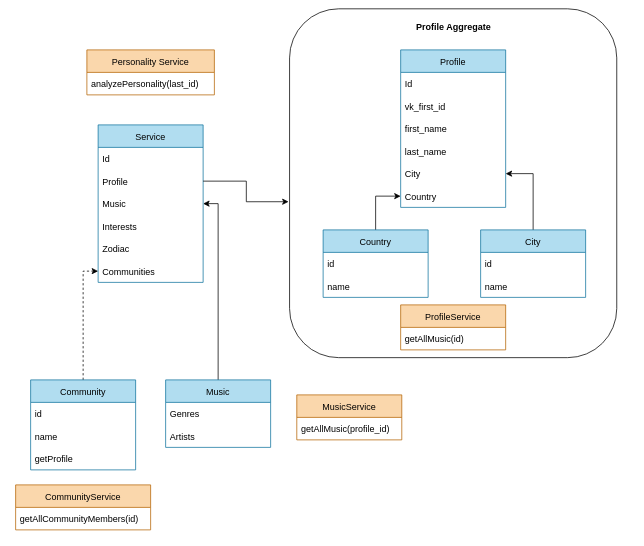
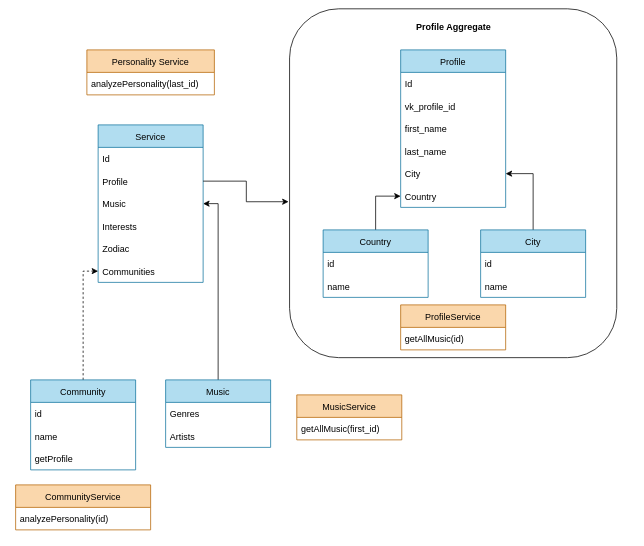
  <mxCell id="0" />
  <mxCell id="1" parent="0" />
  <mxCell id="2" value="" style="rounded=1;whiteSpace=wrap;html=1;fillColor=none;rotation=90;" parent="1" vertex="1"><mxGeometry x="370.82" y="25.69" width="465.12" height="436.25" as="geometry" /></mxCell>
  <mxCell id="3" value="Service" style="swimlane;fontStyle=0;childLayout=stackLayout;horizontal=1;startSize=30;horizontalStack=0;resizeParent=1;resizeParentMax=0;resizeLast=0;collapsible=1;marginBottom=0;fillColor=#b1ddf0;strokeColor=#10739e;" parent="1" vertex="1"><mxGeometry x="130" y="166" width="140" height="210" as="geometry"><mxRectangle x="60" y="140" width="100" height="30" as="alternateBounds" /></mxGeometry></mxCell>
  <mxCell id="4" value="Id" style="text;strokeColor=none;fillColor=none;align=left;verticalAlign=middle;spacingLeft=4;spacingRight=4;overflow=hidden;points=[[0,0.5],[1,0.5]];portConstraint=eastwest;rotatable=0;" parent="3" vertex="1"><mxGeometry y="30" width="140" height="30" as="geometry" /></mxCell>
  <mxCell id="5" value="Profile" style="text;strokeColor=none;fillColor=none;align=left;verticalAlign=middle;spacingLeft=4;spacingRight=4;overflow=hidden;points=[[0,0.5],[1,0.5]];portConstraint=eastwest;rotatable=0;" parent="3" vertex="1"><mxGeometry y="60" width="140" height="30" as="geometry" /></mxCell>
  <mxCell id="6" value="Music" style="text;strokeColor=none;fillColor=none;align=left;verticalAlign=middle;spacingLeft=4;spacingRight=4;overflow=hidden;points=[[0,0.5],[1,0.5]];portConstraint=eastwest;rotatable=0;" parent="3" vertex="1"><mxGeometry y="90" width="140" height="30" as="geometry" /></mxCell>
  <mxCell id="7" value="Interests" style="text;strokeColor=none;fillColor=none;align=left;verticalAlign=middle;spacingLeft=4;spacingRight=4;overflow=hidden;points=[[0,0.5],[1,0.5]];portConstraint=eastwest;rotatable=0;" parent="3" vertex="1"><mxGeometry y="120" width="140" height="30" as="geometry" /></mxCell>
  <mxCell id="8" value="Zodiac" style="text;strokeColor=none;fillColor=none;align=left;verticalAlign=middle;spacingLeft=4;spacingRight=4;overflow=hidden;points=[[0,0.5],[1,0.5]];portConstraint=eastwest;rotatable=0;" parent="3" vertex="1"><mxGeometry y="150" width="140" height="30" as="geometry" /></mxCell>
  <mxCell id="9" value="Communities" style="text;strokeColor=none;fillColor=none;align=left;verticalAlign=middle;spacingLeft=4;spacingRight=4;overflow=hidden;points=[[0,0.5],[1,0.5]];portConstraint=eastwest;rotatable=0;" parent="3" vertex="1"><mxGeometry y="180" width="140" height="30" as="geometry" /></mxCell>
  <mxCell id="10" style="edgeStyle=orthogonalEdgeStyle;rounded=0;orthogonalLoop=1;jettySize=auto;html=1;exitX=0.5;exitY=0;exitDx=0;exitDy=0;entryX=1;entryY=0.5;entryDx=0;entryDy=0;" parent="1" source="11" target="6" edge="1"><mxGeometry relative="1" as="geometry" /></mxCell>
  <mxCell id="11" value="Music" style="swimlane;fontStyle=0;childLayout=stackLayout;horizontal=1;startSize=30;horizontalStack=0;resizeParent=1;resizeParentMax=0;resizeLast=0;collapsible=1;marginBottom=0;fillColor=#b1ddf0;strokeColor=#10739e;" parent="1" vertex="1"><mxGeometry x="220" y="506" width="140" height="90" as="geometry" /></mxCell>
  <mxCell id="12" value="Genres" style="text;strokeColor=none;fillColor=none;align=left;verticalAlign=middle;spacingLeft=4;spacingRight=4;overflow=hidden;points=[[0,0.5],[1,0.5]];portConstraint=eastwest;rotatable=0;" parent="11" vertex="1"><mxGeometry y="30" width="140" height="30" as="geometry" /></mxCell>
  <mxCell id="13" value="Artists" style="text;strokeColor=none;fillColor=none;align=left;verticalAlign=middle;spacingLeft=4;spacingRight=4;overflow=hidden;points=[[0,0.5],[1,0.5]];portConstraint=eastwest;rotatable=0;" parent="11" vertex="1"><mxGeometry y="60" width="140" height="30" as="geometry" /></mxCell>
  <mxCell id="14" value="Profile" style="swimlane;fontStyle=0;childLayout=stackLayout;horizontal=1;startSize=30;horizontalStack=0;resizeParent=1;resizeParentMax=0;resizeLast=0;collapsible=1;marginBottom=0;fillColor=#b1ddf0;strokeColor=#10739e;" parent="1" vertex="1"><mxGeometry x="533.38" y="66" width="140" height="210" as="geometry" /></mxCell>
  <mxCell id="15" value="Id" style="text;strokeColor=none;fillColor=none;align=left;verticalAlign=middle;spacingLeft=4;spacingRight=4;overflow=hidden;points=[[0,0.5],[1,0.5]];portConstraint=eastwest;rotatable=0;" parent="14" vertex="1"><mxGeometry y="30" width="140" height="30" as="geometry" /></mxCell>
- <mxCell id="16" value="vk_first_id" style="text;strokeColor=none;fillColor=none;align=left;verticalAlign=middle;spacingLeft=4;spacingRight=4;overflow=hidden;points=[[0,0.5],[1,0.5]];portConstraint=eastwest;rotatable=0;" parent="14" vertex="1"><mxGeometry y="60" width="140" height="30" as="geometry" /></mxCell>
+ <mxCell id="16" value="vk_profile_id" style="text;strokeColor=none;fillColor=none;align=left;verticalAlign=middle;spacingLeft=4;spacingRight=4;overflow=hidden;points=[[0,0.5],[1,0.5]];portConstraint=eastwest;rotatable=0;" parent="14" vertex="1"><mxGeometry y="60" width="140" height="30" as="geometry" /></mxCell>
  <mxCell id="17" value="first_name" style="text;strokeColor=none;fillColor=none;align=left;verticalAlign=middle;spacingLeft=4;spacingRight=4;overflow=hidden;points=[[0,0.5],[1,0.5]];portConstraint=eastwest;rotatable=0;" parent="14" vertex="1"><mxGeometry y="90" width="140" height="30" as="geometry" /></mxCell>
  <mxCell id="18" value="last_name" style="text;strokeColor=none;fillColor=none;align=left;verticalAlign=middle;spacingLeft=4;spacingRight=4;overflow=hidden;points=[[0,0.5],[1,0.5]];portConstraint=eastwest;rotatable=0;" parent="14" vertex="1"><mxGeometry y="120" width="140" height="30" as="geometry" /></mxCell>
  <mxCell id="19" value="City" style="text;strokeColor=none;fillColor=none;align=left;verticalAlign=middle;spacingLeft=4;spacingRight=4;overflow=hidden;points=[[0,0.5],[1,0.5]];portConstraint=eastwest;rotatable=0;" parent="14" vertex="1"><mxGeometry y="150" width="140" height="30" as="geometry" /></mxCell>
  <mxCell id="20" value="Country" style="text;strokeColor=none;fillColor=none;align=left;verticalAlign=middle;spacingLeft=4;spacingRight=4;overflow=hidden;points=[[0,0.5],[1,0.5]];portConstraint=eastwest;rotatable=0;" parent="14" vertex="1"><mxGeometry y="180" width="140" height="30" as="geometry" /></mxCell>
  <mxCell id="21" style="edgeStyle=orthogonalEdgeStyle;rounded=0;orthogonalLoop=1;jettySize=auto;html=1;exitX=0.5;exitY=0;exitDx=0;exitDy=0;dashed=1;" parent="1" source="22" target="9" edge="1"><mxGeometry relative="1" as="geometry" /></mxCell>
  <mxCell id="22" value="Community" style="swimlane;fontStyle=0;childLayout=stackLayout;horizontal=1;startSize=30;horizontalStack=0;resizeParent=1;resizeParentMax=0;resizeLast=0;collapsible=1;marginBottom=0;fillColor=#b1ddf0;strokeColor=#10739e;" parent="1" vertex="1"><mxGeometry x="40" y="506" width="140" height="120" as="geometry" /></mxCell>
  <mxCell id="23" value="id" style="text;strokeColor=none;fillColor=none;align=left;verticalAlign=middle;spacingLeft=4;spacingRight=4;overflow=hidden;points=[[0,0.5],[1,0.5]];portConstraint=eastwest;rotatable=0;" parent="22" vertex="1"><mxGeometry y="30" width="140" height="30" as="geometry" /></mxCell>
  <mxCell id="24" value="name" style="text;strokeColor=none;fillColor=none;align=left;verticalAlign=middle;spacingLeft=4;spacingRight=4;overflow=hidden;points=[[0,0.5],[1,0.5]];portConstraint=eastwest;rotatable=0;" parent="22" vertex="1"><mxGeometry y="60" width="140" height="30" as="geometry" /></mxCell>
  <mxCell id="25" value="getProfile" style="text;strokeColor=none;fillColor=none;align=left;verticalAlign=middle;spacingLeft=4;spacingRight=4;overflow=hidden;points=[[0,0.5],[1,0.5]];portConstraint=eastwest;rotatable=0;" parent="22" vertex="1"><mxGeometry y="90" width="140" height="30" as="geometry" /></mxCell>
  <mxCell id="26" value="" style="edgeStyle=orthogonalEdgeStyle;rounded=0;orthogonalLoop=1;jettySize=auto;html=1;" parent="1" source="27" target="20" edge="1"><mxGeometry relative="1" as="geometry" /></mxCell>
  <mxCell id="27" value="Country" style="swimlane;fontStyle=0;childLayout=stackLayout;horizontal=1;startSize=30;horizontalStack=0;resizeParent=1;resizeParentMax=0;resizeLast=0;collapsible=1;marginBottom=0;fillColor=#b1ddf0;strokeColor=#10739e;" parent="1" vertex="1"><mxGeometry x="430" y="306" width="140" height="90" as="geometry" /></mxCell>
  <mxCell id="28" value="id" style="text;strokeColor=none;fillColor=none;align=left;verticalAlign=middle;spacingLeft=4;spacingRight=4;overflow=hidden;points=[[0,0.5],[1,0.5]];portConstraint=eastwest;rotatable=0;" parent="27" vertex="1"><mxGeometry y="30" width="140" height="30" as="geometry" /></mxCell>
  <mxCell id="29" value="name" style="text;strokeColor=none;fillColor=none;align=left;verticalAlign=middle;spacingLeft=4;spacingRight=4;overflow=hidden;points=[[0,0.5],[1,0.5]];portConstraint=eastwest;rotatable=0;" parent="27" vertex="1"><mxGeometry y="60" width="140" height="30" as="geometry" /></mxCell>
  <mxCell id="30" style="edgeStyle=orthogonalEdgeStyle;rounded=0;orthogonalLoop=1;jettySize=auto;html=1;exitX=0.5;exitY=0;exitDx=0;exitDy=0;entryX=1;entryY=0.5;entryDx=0;entryDy=0;" parent="1" source="31" target="19" edge="1"><mxGeometry relative="1" as="geometry" /></mxCell>
  <mxCell id="31" value="City" style="swimlane;fontStyle=0;childLayout=stackLayout;horizontal=1;startSize=30;horizontalStack=0;resizeParent=1;resizeParentMax=0;resizeLast=0;collapsible=1;marginBottom=0;fillColor=#b1ddf0;strokeColor=#10739e;" parent="1" vertex="1"><mxGeometry x="640" y="306" width="140" height="90" as="geometry" /></mxCell>
  <mxCell id="32" value="id" style="text;strokeColor=none;fillColor=none;align=left;verticalAlign=middle;spacingLeft=4;spacingRight=4;overflow=hidden;points=[[0,0.5],[1,0.5]];portConstraint=eastwest;rotatable=0;" parent="31" vertex="1"><mxGeometry y="30" width="140" height="30" as="geometry" /></mxCell>
  <mxCell id="33" value="name" style="text;strokeColor=none;fillColor=none;align=left;verticalAlign=middle;spacingLeft=4;spacingRight=4;overflow=hidden;points=[[0,0.5],[1,0.5]];portConstraint=eastwest;rotatable=0;" parent="31" vertex="1"><mxGeometry y="60" width="140" height="30" as="geometry" /></mxCell>
  <mxCell id="34" style="edgeStyle=orthogonalEdgeStyle;rounded=0;orthogonalLoop=1;jettySize=auto;html=1;exitX=1;exitY=0.5;exitDx=0;exitDy=0;entryX=0.553;entryY=1.003;entryDx=0;entryDy=0;entryPerimeter=0;" parent="1" source="5" target="2" edge="1"><mxGeometry relative="1" as="geometry" /></mxCell>
  <mxCell id="35" value="Profile Aggregate" style="text;strokeColor=none;fillColor=none;align=left;verticalAlign=middle;spacingLeft=4;spacingRight=4;overflow=hidden;points=[[0,0.5],[1,0.5]];portConstraint=eastwest;rotatable=0;labelBackgroundColor=none;fontStyle=1" parent="1" vertex="1"><mxGeometry x="548.38" y="20" width="110" height="30" as="geometry" /></mxCell>
  <mxCell id="36" value="Personality Service" style="swimlane;fontStyle=0;childLayout=stackLayout;horizontal=1;startSize=30;horizontalStack=0;resizeParent=1;resizeParentMax=0;resizeLast=0;collapsible=1;marginBottom=0;labelBackgroundColor=none;fillColor=#fad7ac;strokeColor=#b46504;" parent="1" vertex="1"><mxGeometry x="115" y="66" width="170" height="60" as="geometry" /></mxCell>
  <mxCell id="37" value="analyzePersonality(last_id)" style="text;strokeColor=none;fillColor=none;align=left;verticalAlign=middle;spacingLeft=4;spacingRight=4;overflow=hidden;points=[[0,0.5],[1,0.5]];portConstraint=eastwest;rotatable=0;labelBackgroundColor=none;" parent="36" vertex="1"><mxGeometry y="30" width="170" height="30" as="geometry" /></mxCell>
  <mxCell id="38" value="MusicService" style="swimlane;fontStyle=0;childLayout=stackLayout;horizontal=1;startSize=30;horizontalStack=0;resizeParent=1;resizeParentMax=0;resizeLast=0;collapsible=1;marginBottom=0;labelBackgroundColor=none;fillColor=#fad7ac;strokeColor=#b46504;" parent="1" vertex="1"><mxGeometry x="394.88" y="526" width="140" height="60" as="geometry" /></mxCell>
- <mxCell id="39" value="getAllMusic(profile_id)" style="text;strokeColor=none;fillColor=none;align=left;verticalAlign=middle;spacingLeft=4;spacingRight=4;overflow=hidden;points=[[0,0.5],[1,0.5]];portConstraint=eastwest;rotatable=0;labelBackgroundColor=none;" parent="38" vertex="1"><mxGeometry y="30" width="140" height="30" as="geometry" /></mxCell>
+ <mxCell id="39" value="getAllMusic(first_id)" style="text;strokeColor=none;fillColor=none;align=left;verticalAlign=middle;spacingLeft=4;spacingRight=4;overflow=hidden;points=[[0,0.5],[1,0.5]];portConstraint=eastwest;rotatable=0;labelBackgroundColor=none;" parent="38" vertex="1"><mxGeometry y="30" width="140" height="30" as="geometry" /></mxCell>
  <mxCell id="40" value="CommunityService" style="swimlane;fontStyle=0;childLayout=stackLayout;horizontal=1;startSize=30;horizontalStack=0;resizeParent=1;resizeParentMax=0;resizeLast=0;collapsible=1;marginBottom=0;labelBackgroundColor=none;fillColor=#fad7ac;strokeColor=#b46504;" parent="1" vertex="1"><mxGeometry x="20" y="646" width="180" height="60" as="geometry" /></mxCell>
- <mxCell id="41" value="getAllCommunityMembers(id)" style="text;strokeColor=none;fillColor=none;align=left;verticalAlign=middle;spacingLeft=4;spacingRight=4;overflow=hidden;points=[[0,0.5],[1,0.5]];portConstraint=eastwest;rotatable=0;labelBackgroundColor=none;" parent="40" vertex="1"><mxGeometry y="30" width="180" height="30" as="geometry" /></mxCell>
+ <mxCell id="41" value="analyzePersonality(id)" style="text;strokeColor=none;fillColor=none;align=left;verticalAlign=middle;spacingLeft=4;spacingRight=4;overflow=hidden;points=[[0,0.5],[1,0.5]];portConstraint=eastwest;rotatable=0;labelBackgroundColor=none;" parent="40" vertex="1"><mxGeometry y="30" width="180" height="30" as="geometry" /></mxCell>
  <mxCell id="42" value="ProfileService" style="swimlane;fontStyle=0;childLayout=stackLayout;horizontal=1;startSize=30;horizontalStack=0;resizeParent=1;resizeParentMax=0;resizeLast=0;collapsible=1;marginBottom=0;labelBackgroundColor=none;fillColor=#fad7ac;strokeColor=#b46504;" parent="1" vertex="1"><mxGeometry x="533.38" y="406" width="140" height="60" as="geometry" /></mxCell>
  <mxCell id="43" value="getAllMusic(id)" style="text;strokeColor=none;fillColor=none;align=left;verticalAlign=middle;spacingLeft=4;spacingRight=4;overflow=hidden;points=[[0,0.5],[1,0.5]];portConstraint=eastwest;rotatable=0;labelBackgroundColor=none;" parent="42" vertex="1"><mxGeometry y="30" width="140" height="30" as="geometry" /></mxCell>
